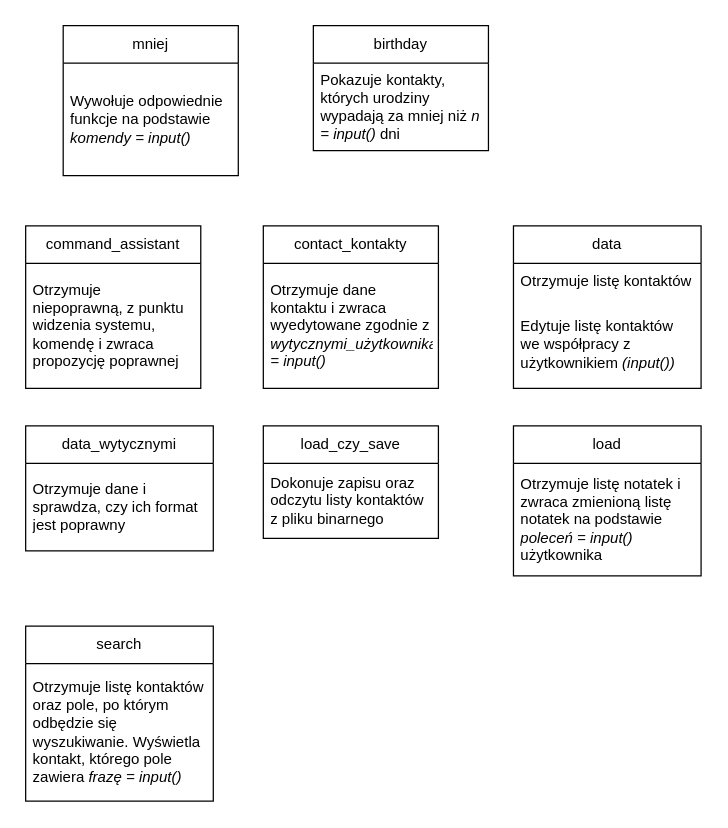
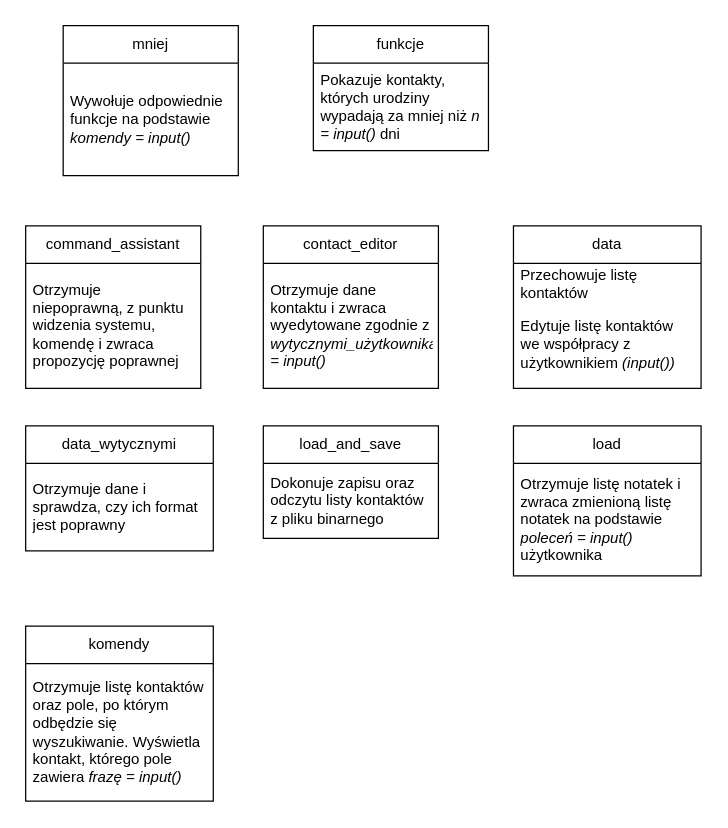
  <mxCell id="0" />
  <mxCell id="1" parent="0" />
  <mxCell id="2" value="mniej" style="swimlane;fontStyle=0;childLayout=stackLayout;horizontal=1;startSize=30;horizontalStack=0;resizeParent=1;resizeParentMax=0;resizeLast=0;collapsible=1;marginBottom=0;whiteSpace=wrap;html=1;" vertex="1" parent="1"><mxGeometry x="50" y="20" width="140" height="120" as="geometry"><mxRectangle x="160" y="120" width="70" height="30" as="alternateBounds" /></mxGeometry></mxCell>
  <mxCell id="3" value="Wywołuje odpowiednie funkcje na podstawie &lt;i&gt;komendy = input()&lt;/i&gt;" style="text;strokeColor=none;fillColor=none;align=left;verticalAlign=middle;spacingLeft=4;spacingRight=4;overflow=hidden;points=[[0,0.5],[1,0.5]];portConstraint=eastwest;rotatable=0;whiteSpace=wrap;html=1;" vertex="1" parent="2"><mxGeometry y="30" width="140" height="90" as="geometry" /></mxCell>
- <mxCell id="4" value="birthday" style="swimlane;fontStyle=0;childLayout=stackLayout;horizontal=1;startSize=30;horizontalStack=0;resizeParent=1;resizeParentMax=0;resizeLast=0;collapsible=1;marginBottom=0;whiteSpace=wrap;html=1;" vertex="1" parent="1"><mxGeometry x="250" y="20" width="140" height="100" as="geometry" /></mxCell>
+ <mxCell id="4" value="funkcje" style="swimlane;fontStyle=0;childLayout=stackLayout;horizontal=1;startSize=30;horizontalStack=0;resizeParent=1;resizeParentMax=0;resizeLast=0;collapsible=1;marginBottom=0;whiteSpace=wrap;html=1;" vertex="1" parent="1"><mxGeometry x="250" y="20" width="140" height="100" as="geometry" /></mxCell>
  <mxCell id="5" value="Pokazuje kontakty, których urodziny wypadają za mniej niż &lt;i&gt;n = input()&lt;/i&gt; dni" style="text;strokeColor=none;fillColor=none;align=left;verticalAlign=middle;spacingLeft=4;spacingRight=4;overflow=hidden;points=[[0,0.5],[1,0.5]];portConstraint=eastwest;rotatable=0;whiteSpace=wrap;html=1;" vertex="1" parent="4"><mxGeometry y="30" width="140" height="70" as="geometry" /></mxCell>
  <mxCell id="6" value="command_assistant" style="swimlane;fontStyle=0;childLayout=stackLayout;horizontal=1;startSize=30;horizontalStack=0;resizeParent=1;resizeParentMax=0;resizeLast=0;collapsible=1;marginBottom=0;whiteSpace=wrap;html=1;" vertex="1" parent="1"><mxGeometry x="20" y="180" width="140" height="130" as="geometry" /></mxCell>
  <mxCell id="7" value="Otrzymuje&amp;nbsp; niepoprawną, z punktu widzenia systemu, komendę i zwraca propozycję poprawnej" style="text;strokeColor=none;fillColor=none;align=left;verticalAlign=middle;spacingLeft=4;spacingRight=4;overflow=hidden;points=[[0,0.5],[1,0.5]];portConstraint=eastwest;rotatable=0;whiteSpace=wrap;html=1;" vertex="1" parent="6"><mxGeometry y="30" width="140" height="100" as="geometry" /></mxCell>
- <mxCell id="8" value="contact_kontakty" style="swimlane;fontStyle=0;childLayout=stackLayout;horizontal=1;startSize=30;horizontalStack=0;resizeParent=1;resizeParentMax=0;resizeLast=0;collapsible=1;marginBottom=0;whiteSpace=wrap;html=1;" vertex="1" parent="1"><mxGeometry x="210" y="180" width="140" height="130" as="geometry" /></mxCell>
+ <mxCell id="8" value="contact_editor" style="swimlane;fontStyle=0;childLayout=stackLayout;horizontal=1;startSize=30;horizontalStack=0;resizeParent=1;resizeParentMax=0;resizeLast=0;collapsible=1;marginBottom=0;whiteSpace=wrap;html=1;" vertex="1" parent="1"><mxGeometry x="210" y="180" width="140" height="130" as="geometry" /></mxCell>
  <mxCell id="9" value="Otrzymuje dane kontaktu i zwraca wyedytowane zgodnie z &lt;i&gt;wytycznymi_użytkownika = input()&lt;/i&gt;" style="text;strokeColor=none;fillColor=none;align=left;verticalAlign=middle;spacingLeft=4;spacingRight=4;overflow=hidden;points=[[0,0.5],[1,0.5]];portConstraint=eastwest;rotatable=0;whiteSpace=wrap;html=1;" vertex="1" parent="8"><mxGeometry y="30" width="140" height="100" as="geometry" /></mxCell>
  <mxCell id="10" value="data" style="swimlane;fontStyle=0;childLayout=stackLayout;horizontal=1;startSize=30;horizontalStack=0;resizeParent=1;resizeParentMax=0;resizeLast=0;collapsible=1;marginBottom=0;whiteSpace=wrap;html=1;" vertex="1" parent="1"><mxGeometry x="410" y="180" width="150" height="130" as="geometry" /></mxCell>
- <mxCell id="11" value="Otrzymuje listę kontaktów" style="text;strokeColor=none;fillColor=none;align=left;verticalAlign=middle;spacingLeft=4;spacingRight=4;overflow=hidden;points=[[0,0.5],[1,0.5]];portConstraint=eastwest;rotatable=0;whiteSpace=wrap;html=1;" vertex="1" parent="10"><mxGeometry y="30" width="150" height="30" as="geometry" /></mxCell>
+ <mxCell id="11" value="Przechowuje listę kontaktów" style="text;strokeColor=none;fillColor=none;align=left;verticalAlign=middle;spacingLeft=4;spacingRight=4;overflow=hidden;points=[[0,0.5],[1,0.5]];portConstraint=eastwest;rotatable=0;whiteSpace=wrap;html=1;" vertex="1" parent="10"><mxGeometry y="30" width="150" height="30" as="geometry" /></mxCell>
  <mxCell id="12" value="Edytuje listę kontaktów we współpracy z użytkownikiem &lt;i&gt;(input())&lt;/i&gt;" style="text;strokeColor=none;fillColor=none;align=left;verticalAlign=middle;spacingLeft=4;spacingRight=4;overflow=hidden;points=[[0,0.5],[1,0.5]];portConstraint=eastwest;rotatable=0;whiteSpace=wrap;html=1;" vertex="1" parent="10"><mxGeometry y="60" width="150" height="70" as="geometry" /></mxCell>
  <mxCell id="13" value="data_wytycznymi" style="swimlane;fontStyle=0;childLayout=stackLayout;horizontal=1;startSize=30;horizontalStack=0;resizeParent=1;resizeParentMax=0;resizeLast=0;collapsible=1;marginBottom=0;whiteSpace=wrap;html=1;" vertex="1" parent="1"><mxGeometry x="20" y="340" width="150" height="100" as="geometry" /></mxCell>
  <mxCell id="14" value="Otrzymuje dane i sprawdza, czy ich format jest poprawny" style="text;strokeColor=none;fillColor=none;align=left;verticalAlign=middle;spacingLeft=4;spacingRight=4;overflow=hidden;points=[[0,0.5],[1,0.5]];portConstraint=eastwest;rotatable=0;whiteSpace=wrap;html=1;" vertex="1" parent="13"><mxGeometry y="30" width="150" height="70" as="geometry" /></mxCell>
- <mxCell id="15" value="load_czy_save" style="swimlane;fontStyle=0;childLayout=stackLayout;horizontal=1;startSize=30;horizontalStack=0;resizeParent=1;resizeParentMax=0;resizeLast=0;collapsible=1;marginBottom=0;whiteSpace=wrap;html=1;" vertex="1" parent="1"><mxGeometry x="210" y="340" width="140" height="90" as="geometry" /></mxCell>
+ <mxCell id="15" value="load_and_save" style="swimlane;fontStyle=0;childLayout=stackLayout;horizontal=1;startSize=30;horizontalStack=0;resizeParent=1;resizeParentMax=0;resizeLast=0;collapsible=1;marginBottom=0;whiteSpace=wrap;html=1;" vertex="1" parent="1"><mxGeometry x="210" y="340" width="140" height="90" as="geometry" /></mxCell>
  <mxCell id="16" value="Dokonuje zapisu oraz odczytu listy kontaktów z pliku binarnego" style="text;strokeColor=none;fillColor=none;align=left;verticalAlign=middle;spacingLeft=4;spacingRight=4;overflow=hidden;points=[[0,0.5],[1,0.5]];portConstraint=eastwest;rotatable=0;whiteSpace=wrap;html=1;" vertex="1" parent="15"><mxGeometry y="30" width="140" height="60" as="geometry" /></mxCell>
  <mxCell id="17" value="load" style="swimlane;fontStyle=0;childLayout=stackLayout;horizontal=1;startSize=30;horizontalStack=0;resizeParent=1;resizeParentMax=0;resizeLast=0;collapsible=1;marginBottom=0;whiteSpace=wrap;html=1;" vertex="1" parent="1"><mxGeometry x="410" y="340" width="150" height="120" as="geometry" /></mxCell>
  <mxCell id="18" value="Otrzymuje listę notatek i zwraca zmienioną listę notatek na podstawie &lt;i&gt;poleceń = input()&lt;/i&gt; użytkownika" style="text;strokeColor=none;fillColor=none;align=left;verticalAlign=middle;spacingLeft=4;spacingRight=4;overflow=hidden;points=[[0,0.5],[1,0.5]];portConstraint=eastwest;rotatable=0;whiteSpace=wrap;html=1;" vertex="1" parent="17"><mxGeometry y="30" width="150" height="90" as="geometry" /></mxCell>
- <mxCell id="19" value="search" style="swimlane;fontStyle=0;childLayout=stackLayout;horizontal=1;startSize=30;horizontalStack=0;resizeParent=1;resizeParentMax=0;resizeLast=0;collapsible=1;marginBottom=0;whiteSpace=wrap;html=1;" vertex="1" parent="1"><mxGeometry x="20" y="500" width="150" height="140" as="geometry" /></mxCell>
+ <mxCell id="19" value="komendy" style="swimlane;fontStyle=0;childLayout=stackLayout;horizontal=1;startSize=30;horizontalStack=0;resizeParent=1;resizeParentMax=0;resizeLast=0;collapsible=1;marginBottom=0;whiteSpace=wrap;html=1;" vertex="1" parent="1"><mxGeometry x="20" y="500" width="150" height="140" as="geometry" /></mxCell>
  <mxCell id="20" value="Otrzymuje listę kontaktów oraz pole, po którym odbędzie się wyszukiwanie. Wyświetla kontakt, którego pole zawiera &lt;i&gt;frazę = input()&lt;/i&gt;" style="text;strokeColor=none;fillColor=none;align=left;verticalAlign=middle;spacingLeft=4;spacingRight=4;overflow=hidden;points=[[0,0.5],[1,0.5]];portConstraint=eastwest;rotatable=0;whiteSpace=wrap;html=1;" vertex="1" parent="19"><mxGeometry y="30" width="150" height="110" as="geometry" /></mxCell>
